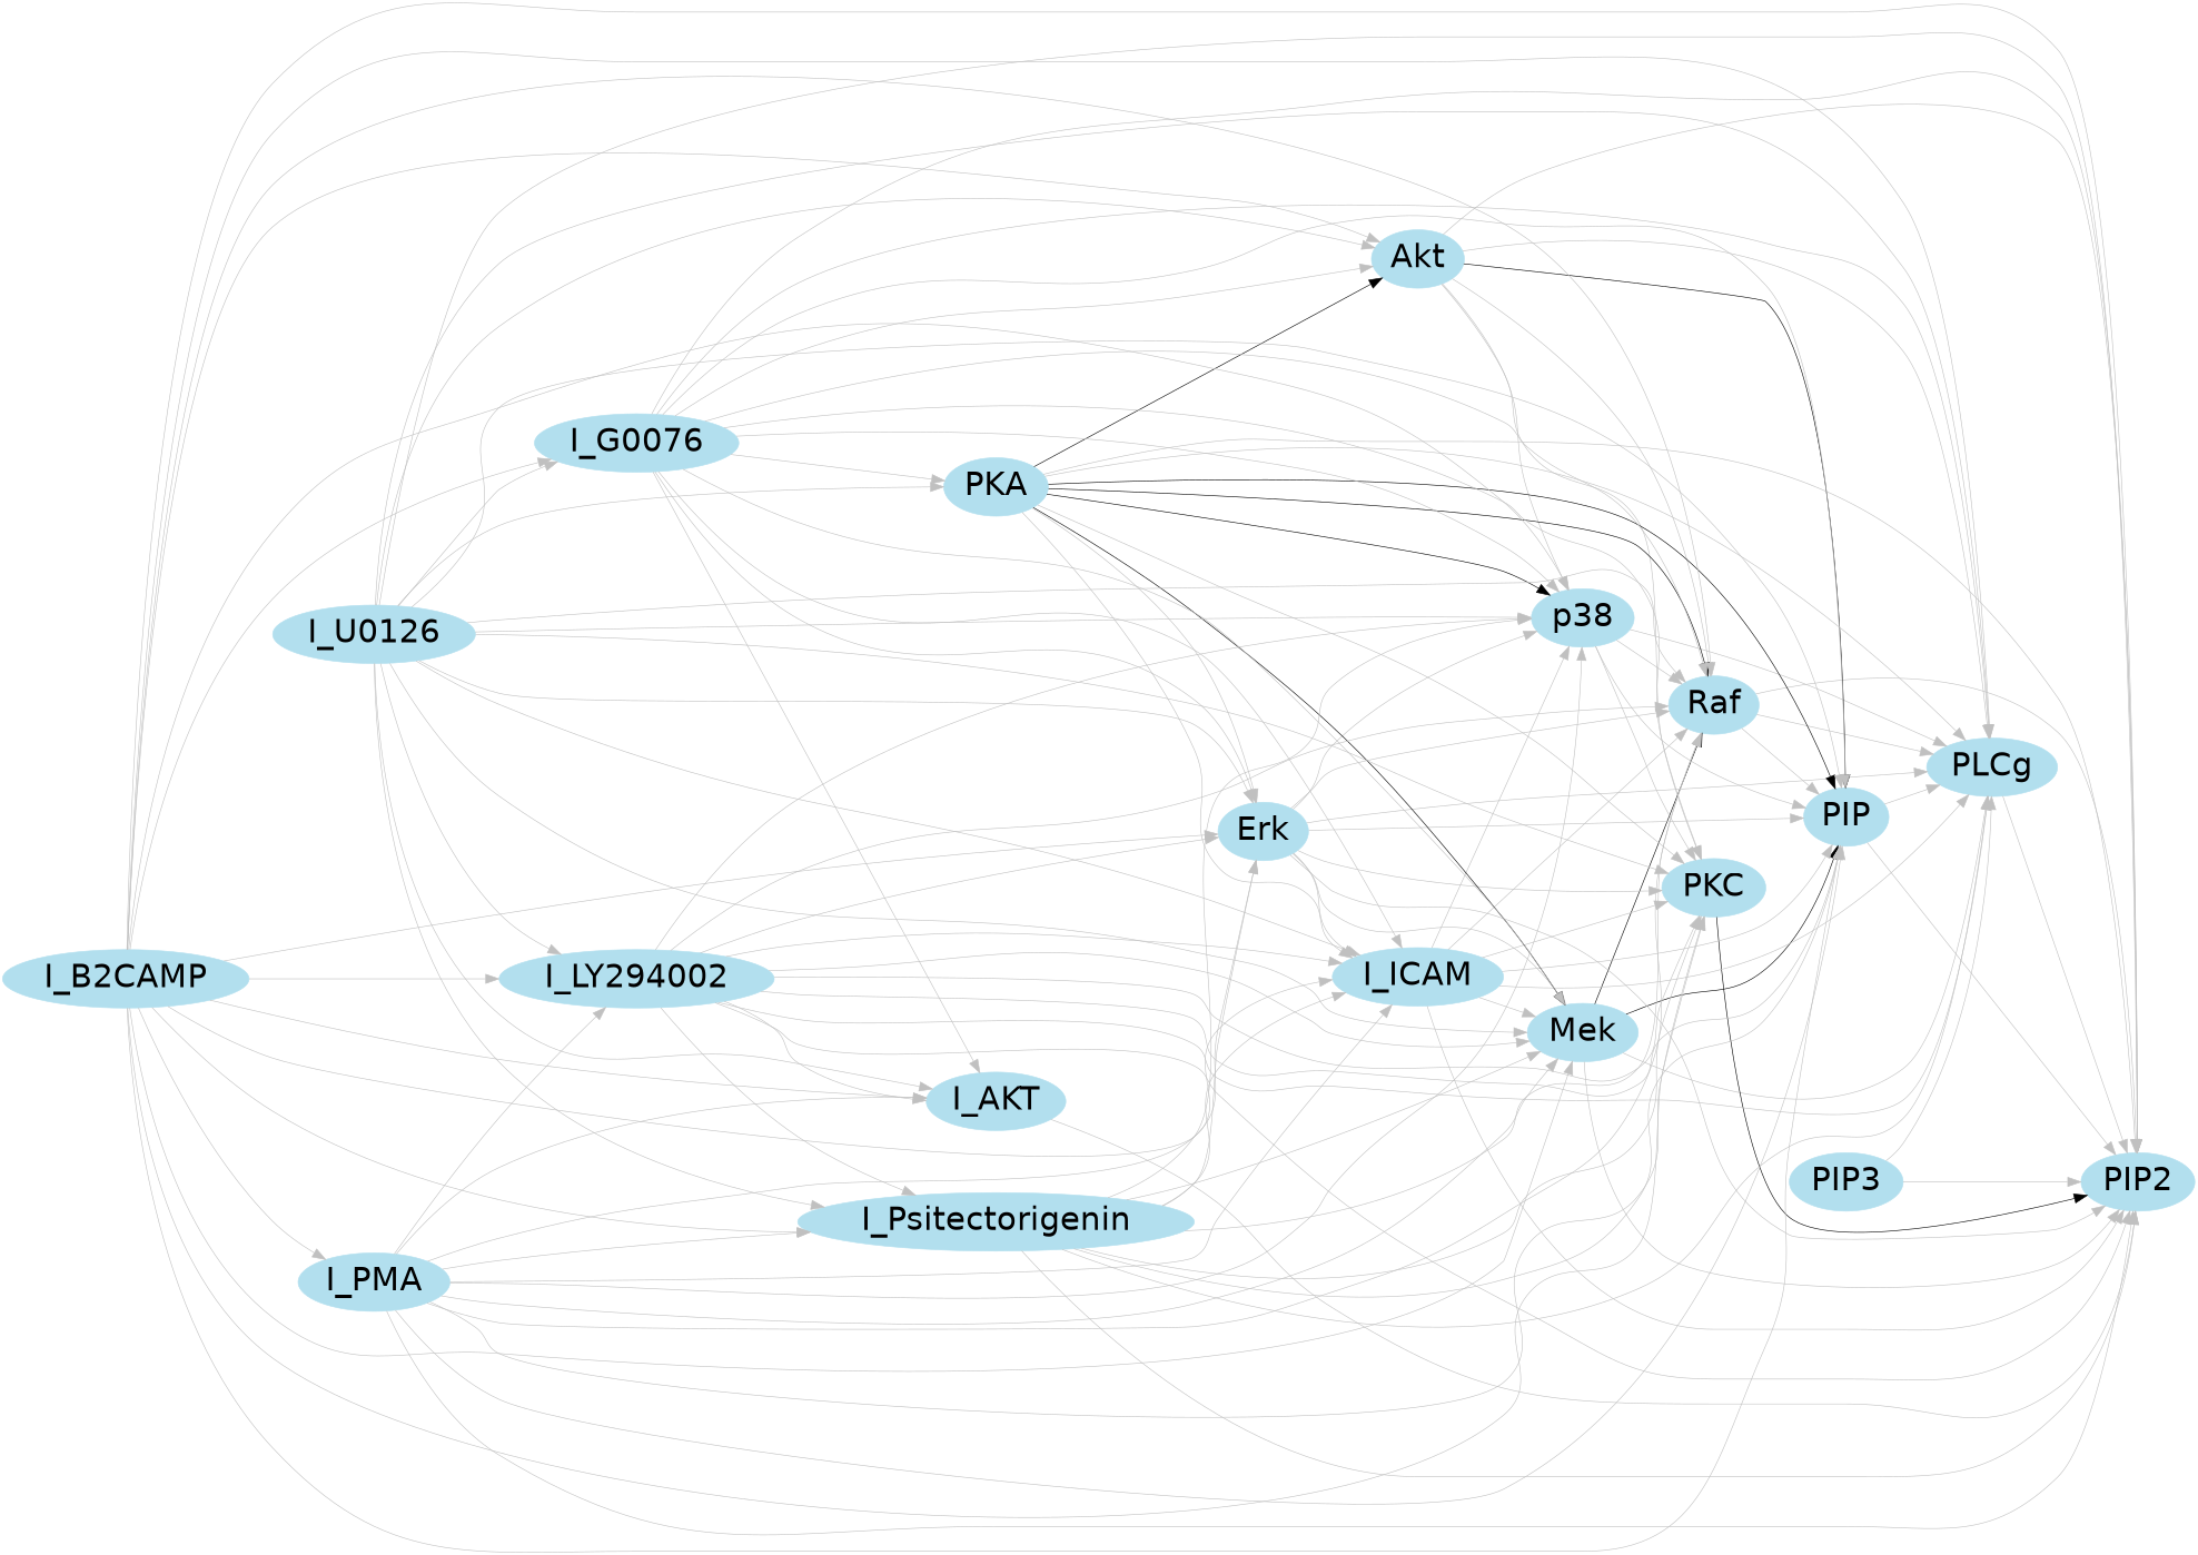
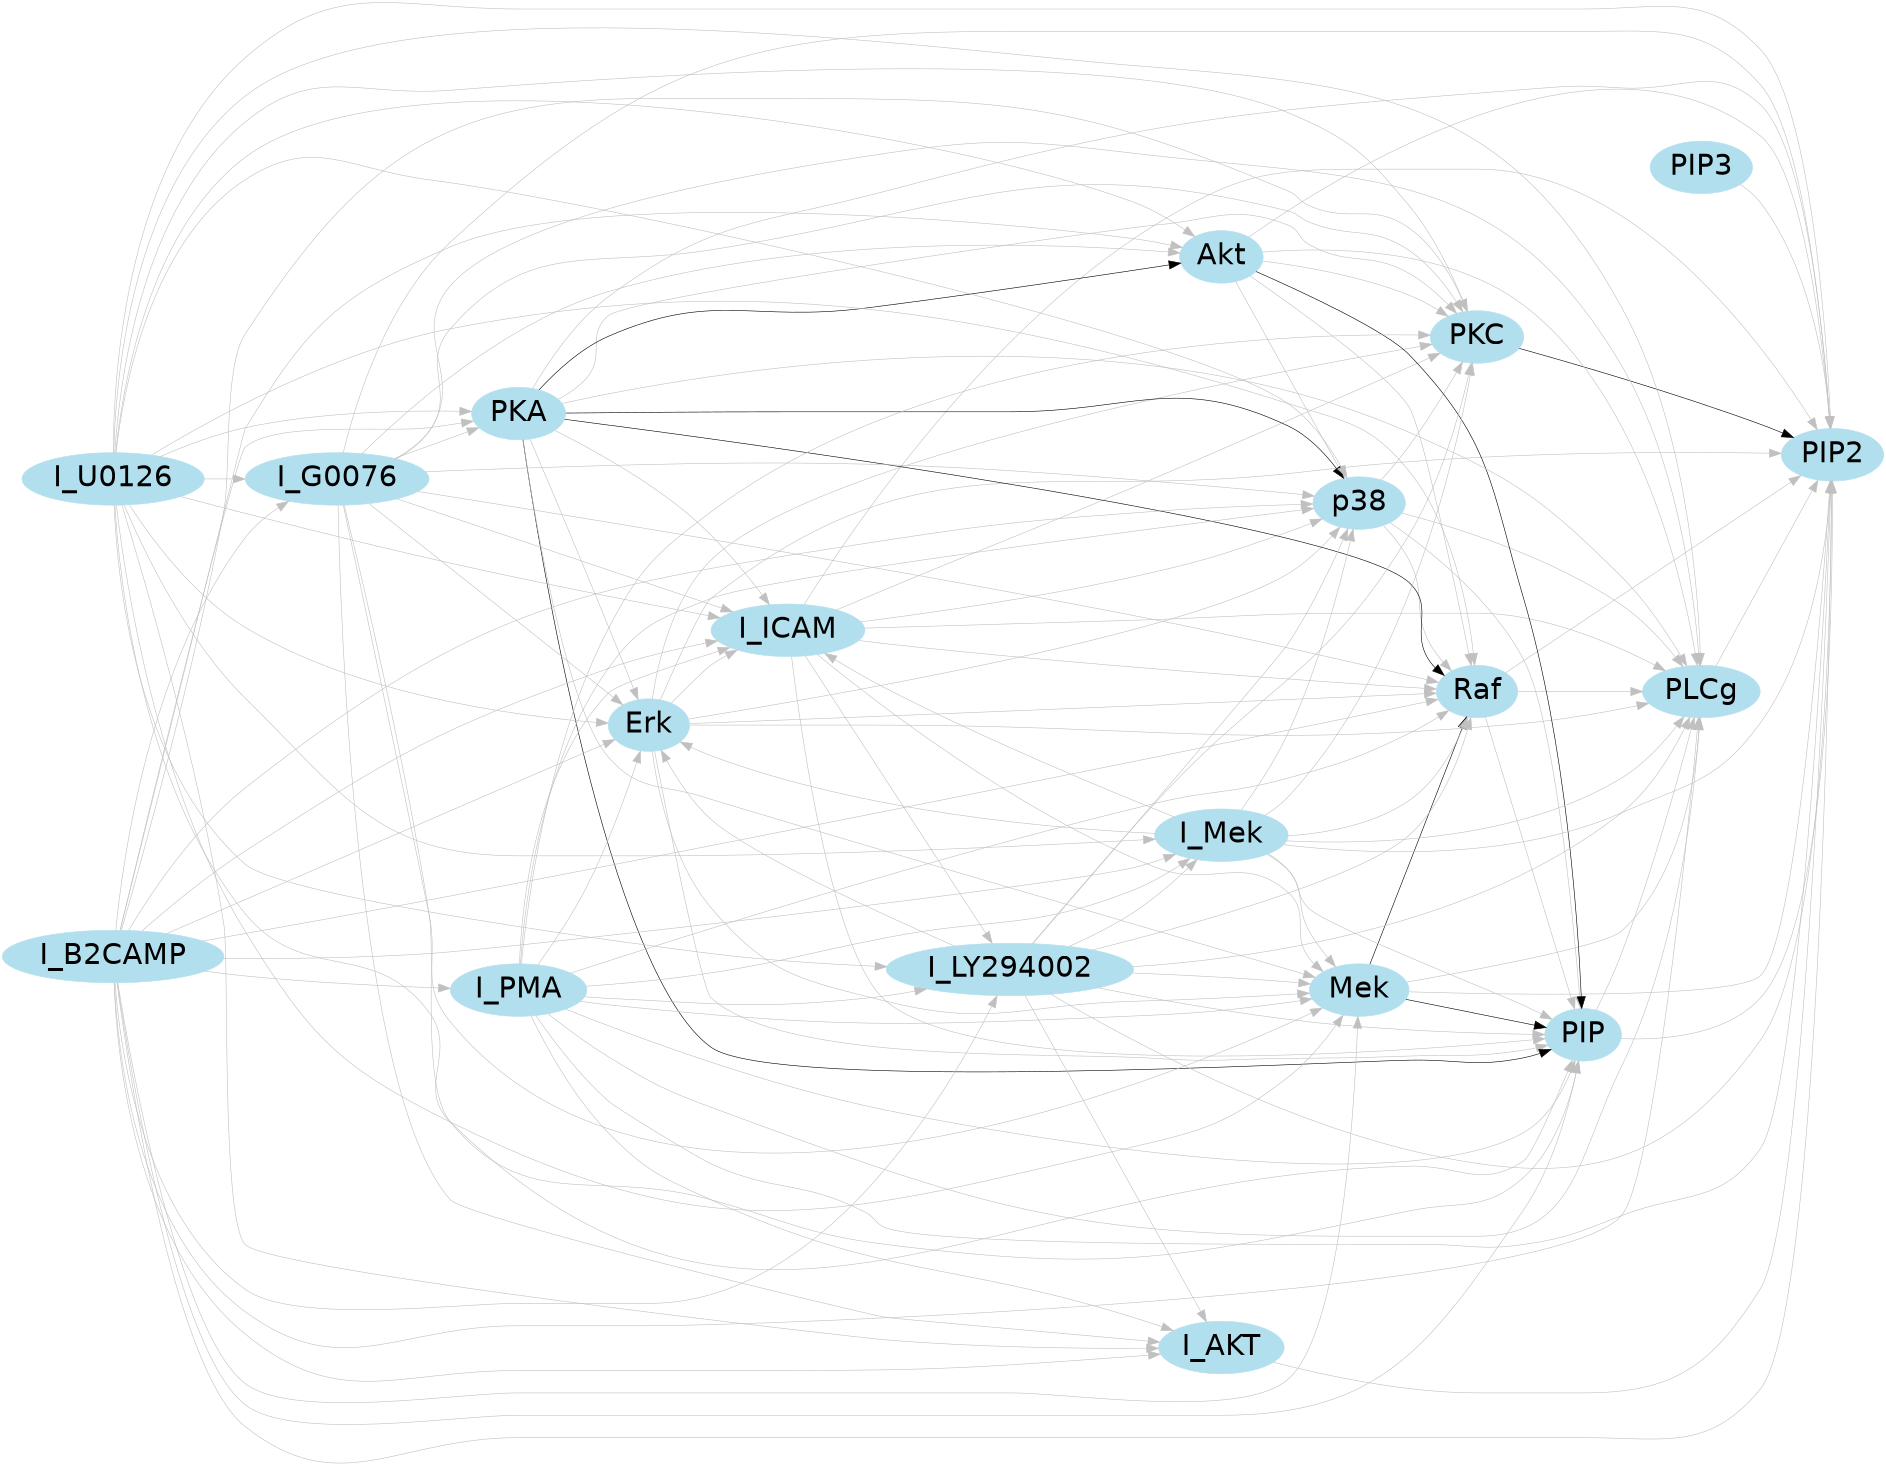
  digraph {
    fontname="DejaVu Sans"
    rankdir=LR
    node [color=lightblue2 fontname="DejaVu Sans" fontsize=50 style=filled]
    edge [arrowsize=2 color=grey fontname="DejaVu Sans"]
    Raf
    PLCg
    PIP2
    n4 [label=PIP]
    Mek
    PIP3
    Erk
    PKC
    p38
    I_ICAM
    Akt
    PKA
    I_AKT
    I_G0076
-   I_Psitectorigenin
+   I_Psitectorigenin [label=I_Mek]
    I_U0126
    I_LY294002
    I_PMA
    I_B2CAMP
    Raf -> PLCg
    Raf -> PIP2
    Raf -> n4
    PLCg -> PIP2
    n4 -> PLCg
    n4 -> PIP2
    Mek -> Raf [color=black]
    Mek -> PLCg
    Mek -> PIP2
    Mek -> n4 [color=black]
    PIP3 -> PIP2
    Erk -> Raf
    Erk -> PLCg
    Erk -> PIP2
    Erk -> n4
    Erk -> Mek
    Erk -> PKC
    Erk -> p38
    Erk -> I_ICAM
    PKC -> PIP2 [color=black]
    p38 -> Raf
    p38 -> PLCg
    p38 -> n4
    p38 -> PKC
    I_ICAM -> Raf
    I_ICAM -> PLCg
    I_ICAM -> PIP2
    I_ICAM -> n4
    I_ICAM -> Mek
    I_ICAM -> PKC
    I_ICAM -> p38
    Akt -> Raf
    Akt -> PLCg
    Akt -> PIP2
    Akt -> n4 [color=black]
    Akt -> PKC
    Akt -> p38
    PKA -> Raf [color=black]
    PKA -> PLCg
    PKA -> PIP2
    PKA -> n4 [color=black]
-   PKA -> Mek [color=black]
+   PKA -> Mek
    PKA -> Erk
    PKA -> PKC
    PKA -> p38 [color=black]
    PKA -> I_ICAM
    PKA -> Akt [color=black]
    I_AKT -> PIP2
    I_G0076 -> Raf
    I_G0076 -> PLCg
    I_G0076 -> PIP2
    I_G0076 -> n4
    I_G0076 -> Mek
    I_G0076 -> Erk
    I_G0076 -> PKC
    I_G0076 -> p38
    I_G0076 -> I_ICAM
    I_G0076 -> Akt
    I_G0076 -> PKA
    I_G0076 -> I_AKT
    I_Psitectorigenin -> Raf
    I_Psitectorigenin -> PLCg
    I_Psitectorigenin -> PIP2
    I_Psitectorigenin -> n4
    I_Psitectorigenin -> Mek
    I_Psitectorigenin -> Erk
    I_Psitectorigenin -> PKC
    I_Psitectorigenin -> p38
    I_Psitectorigenin -> I_ICAM
    I_U0126 -> Raf
    I_U0126 -> PLCg
    I_U0126 -> PIP2
    I_U0126 -> n4
    I_U0126 -> Mek
    I_U0126 -> Erk
    I_U0126 -> PKC
    I_U0126 -> p38
    I_U0126 -> I_ICAM
    I_U0126 -> Akt
    I_U0126 -> PKA
    I_U0126 -> I_AKT
    I_U0126 -> I_G0076
    I_U0126 -> I_Psitectorigenin
    I_U0126 -> I_LY294002
    I_LY294002 -> Raf
    I_LY294002 -> PLCg
    I_LY294002 -> PIP2
    I_LY294002 -> n4
    I_LY294002 -> Mek
    I_LY294002 -> Erk
    I_LY294002 -> PKC
    I_LY294002 -> p38
-   I_LY294002 -> I_ICAM
+   I_ICAM -> I_LY294002
    I_LY294002 -> I_AKT
    I_LY294002 -> I_Psitectorigenin
    I_PMA -> Raf
-   PIP3 -> PLCg
+   I_PMA -> PLCg
    I_PMA -> PIP2
    I_PMA -> n4
    I_PMA -> Mek
    I_PMA -> Erk
    I_PMA -> PKC
    I_PMA -> p38
    I_PMA -> I_ICAM
    I_PMA -> I_AKT
    I_PMA -> I_Psitectorigenin
    I_PMA -> I_LY294002
    I_B2CAMP -> Raf
    I_B2CAMP -> PLCg
    I_B2CAMP -> PIP2
    I_B2CAMP -> n4
    I_B2CAMP -> Mek
    I_B2CAMP -> Erk
    I_B2CAMP -> PKC
    I_B2CAMP -> p38
    I_B2CAMP -> I_ICAM
    I_B2CAMP -> Akt
+   I_B2CAMP -> PKA
    I_B2CAMP -> I_AKT
    I_B2CAMP -> I_G0076
    I_B2CAMP -> I_Psitectorigenin
    I_B2CAMP -> I_LY294002
    I_B2CAMP -> I_PMA
  }
